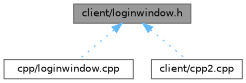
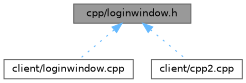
  digraph {
    node [color=grey40 fillcolor=white fontname=Helvetica fontsize=10 shape=box style=filled]
    edge [color=steelblue1 dir=back fontname=Helvetica fontsize=10 labelfontname=Helvetica labelfontsize=10 style=dotted]
-   n1 [color=gray40 fillcolor=grey60 fontcolor=black height=0.2 label="client/loginwindow.h" width=0.4]
-   n2 [height=0.2 label="cpp/loginwindow.cpp" width=0.4]
+   n1 [color=gray40 fillcolor=grey60 fontcolor=black height=0.2 label="cpp/loginwindow.h" width=0.4]
+   n2 [height=0.2 label="client/loginwindow.cpp" width=0.4]
    n3 [height=0.2 label="client/cpp2.cpp" width=0.4]
    n1 -> n2
    n1 -> n3
  }
